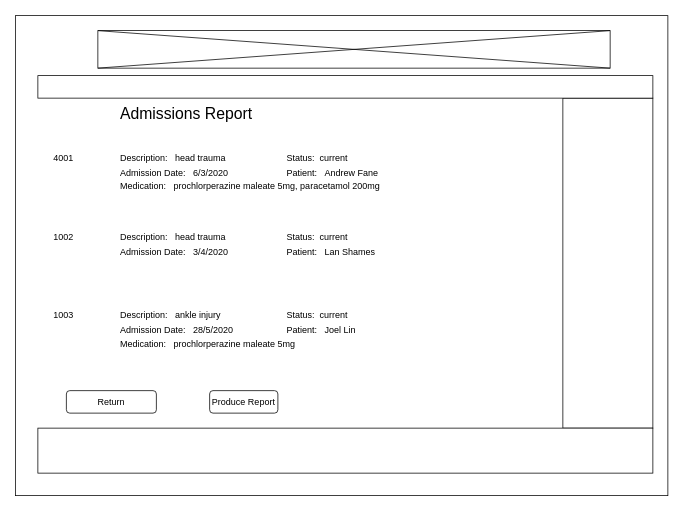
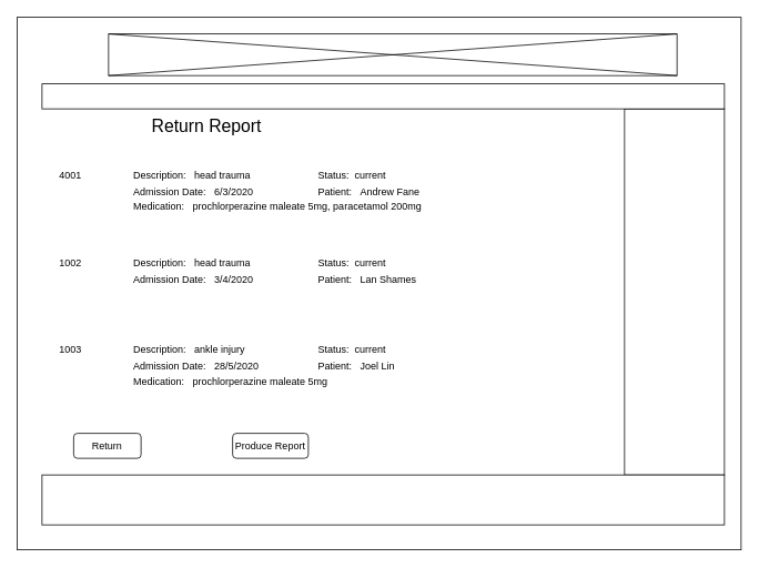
  <mxCell id="0" />
  <mxCell id="1" parent="0" />
  <mxCell id="2" value="" style="rounded=0;whiteSpace=wrap;html=1;" parent="1" vertex="1"><mxGeometry x="20" y="20" width="870" height="640" as="geometry" /></mxCell>
- <mxCell id="3" value="Admissions Report" style="text;html=1;strokeColor=none;fillColor=none;align=center;verticalAlign=middle;whiteSpace=wrap;rounded=0;fontSize=21;" parent="1" vertex="1"><mxGeometry x="154.5" y="140" width="185.5" height="20" as="geometry" /></mxCell>
+ <mxCell id="3" value="Return Report" style="text;html=1;strokeColor=none;fillColor=none;align=center;verticalAlign=middle;whiteSpace=wrap;rounded=0;fontSize=21;" parent="1" vertex="1"><mxGeometry x="154.5" y="140" width="185.5" height="20" as="geometry" /></mxCell>
  <mxCell id="4" value="4001" style="text;html=1;strokeColor=none;fillColor=none;align=left;verticalAlign=middle;whiteSpace=wrap;rounded=0;" parent="1" vertex="1"><mxGeometry x="69" y="200" width="100" height="20" as="geometry" /></mxCell>
  <mxCell id="5" value="Description:&amp;nbsp; &amp;nbsp;&lt;span style=&quot;font-family: &amp;#34;arial&amp;#34; , sans-serif&quot;&gt;head trauma&lt;/span&gt;" style="text;html=1;strokeColor=none;fillColor=none;align=left;verticalAlign=middle;whiteSpace=wrap;rounded=0;" parent="1" vertex="1"><mxGeometry x="157.88" y="200" width="202.12" height="20" as="geometry" /></mxCell>
  <mxCell id="6" value="Admission Date:&amp;nbsp; &amp;nbsp;6/3/2020" style="text;html=1;strokeColor=none;fillColor=none;align=left;verticalAlign=middle;whiteSpace=wrap;rounded=0;" parent="1" vertex="1"><mxGeometry x="157.5" y="220" width="222.5" height="20" as="geometry" /></mxCell>
  <mxCell id="7" value="Produce Report" style="rounded=1;whiteSpace=wrap;html=1;align=center;" parent="1" vertex="1"><mxGeometry x="279" y="520" width="91" height="30" as="geometry" /></mxCell>
- <mxCell id="8" value="Return" style="rounded=1;whiteSpace=wrap;html=1;align=center;" parent="1" vertex="1"><mxGeometry x="88" y="520" width="120" height="30" as="geometry" /></mxCell>
+ <mxCell id="8" value="Return" style="rounded=1;whiteSpace=wrap;html=1;align=center;" parent="1" vertex="1"><mxGeometry x="88" y="520" width="81" height="30" as="geometry" /></mxCell>
  <mxCell id="9" value="" style="rounded=0;whiteSpace=wrap;html=1;fontSize=21;align=center;" parent="1" vertex="1"><mxGeometry x="750" y="130" width="120" height="440" as="geometry" /></mxCell>
  <mxCell id="10" value="" style="rounded=0;whiteSpace=wrap;html=1;fontSize=21;align=center;" parent="1" vertex="1"><mxGeometry x="50" y="100" width="820" height="30" as="geometry" /></mxCell>
  <mxCell id="11" value="" style="rounded=0;whiteSpace=wrap;html=1;fontSize=21;align=center;" parent="1" vertex="1"><mxGeometry x="50" y="570" width="820" height="60" as="geometry" /></mxCell>
  <mxCell id="12" value="" style="verticalLabelPosition=bottom;html=1;verticalAlign=top;align=center;shape=mxgraph.floorplan.elevator;fontSize=21;" parent="1" vertex="1"><mxGeometry x="130" y="40" width="683" height="50" as="geometry" /></mxCell>
  <mxCell id="13" value="Status:&amp;nbsp; current" style="text;html=1;strokeColor=none;fillColor=none;align=left;verticalAlign=middle;whiteSpace=wrap;rounded=0;" parent="1" vertex="1"><mxGeometry x="380" y="200" width="130" height="20" as="geometry" /></mxCell>
  <mxCell id="14" value="Patient:&amp;nbsp; &amp;nbsp;Andrew Fane" style="text;html=1;strokeColor=none;fillColor=none;align=left;verticalAlign=middle;whiteSpace=wrap;rounded=0;" vertex="1" parent="1"><mxGeometry x="380" y="220" width="202.12" height="20" as="geometry" /></mxCell>
  <mxCell id="15" value="Medication:&amp;nbsp; &amp;nbsp;&lt;span lang=&quot;EN-GB&quot; style=&quot;font-size: 12px ; font-family: &amp;#34;arial&amp;#34; , sans-serif&quot;&gt;p&lt;/span&gt;&lt;span lang=&quot;EN-NZ&quot; style=&quot;font-size: 12px ; font-family: &amp;#34;arial&amp;#34; , sans-serif&quot;&gt;rochlorperazine maleate 5mg,&amp;nbsp;&lt;span lang=&quot;EN-NZ&quot; style=&quot;font-size: 12px ; font-family: &amp;#34;arial&amp;#34; , sans-serif&quot;&gt;paracetamol 200mg&amp;nbsp;&lt;/span&gt;&lt;br style=&quot;font-size: 12px&quot;&gt;&amp;nbsp;&lt;/span&gt;" style="text;html=1;strokeColor=none;fillColor=none;align=left;verticalAlign=middle;whiteSpace=wrap;rounded=0;fontSize=12;" vertex="1" parent="1"><mxGeometry x="157.5" y="240" width="402.5" height="30" as="geometry" /></mxCell>
  <mxCell id="16" value="1002" style="text;html=1;strokeColor=none;fillColor=none;align=left;verticalAlign=middle;whiteSpace=wrap;rounded=0;" vertex="1" parent="1"><mxGeometry x="69" y="305" width="100" height="20" as="geometry" /></mxCell>
  <mxCell id="17" value="Description:&amp;nbsp; &amp;nbsp;&lt;span style=&quot;font-family: &amp;#34;arial&amp;#34; , sans-serif&quot;&gt;head trauma&lt;/span&gt;" style="text;html=1;strokeColor=none;fillColor=none;align=left;verticalAlign=middle;whiteSpace=wrap;rounded=0;" vertex="1" parent="1"><mxGeometry x="157.88" y="305" width="202.12" height="20" as="geometry" /></mxCell>
  <mxCell id="18" value="Admission Date:&amp;nbsp; &amp;nbsp;3/4/2020" style="text;html=1;strokeColor=none;fillColor=none;align=left;verticalAlign=middle;whiteSpace=wrap;rounded=0;" vertex="1" parent="1"><mxGeometry x="157.5" y="325" width="222.5" height="20" as="geometry" /></mxCell>
  <mxCell id="19" value="Status:&amp;nbsp; current" style="text;html=1;strokeColor=none;fillColor=none;align=left;verticalAlign=middle;whiteSpace=wrap;rounded=0;" vertex="1" parent="1"><mxGeometry x="380" y="305" width="130" height="20" as="geometry" /></mxCell>
  <mxCell id="20" value="Patient:&amp;nbsp; &amp;nbsp;Lan Shames" style="text;html=1;strokeColor=none;fillColor=none;align=left;verticalAlign=middle;whiteSpace=wrap;rounded=0;" vertex="1" parent="1"><mxGeometry x="380" y="325" width="202.12" height="20" as="geometry" /></mxCell>
  <mxCell id="21" value="1003" style="text;html=1;strokeColor=none;fillColor=none;align=left;verticalAlign=middle;whiteSpace=wrap;rounded=0;" vertex="1" parent="1"><mxGeometry x="69" y="410" width="100" height="20" as="geometry" /></mxCell>
  <mxCell id="22" value="Description:&amp;nbsp; &amp;nbsp;&lt;span style=&quot;font-family: &amp;#34;arial&amp;#34; , sans-serif&quot;&gt;ankle injury&lt;/span&gt;" style="text;html=1;strokeColor=none;fillColor=none;align=left;verticalAlign=middle;whiteSpace=wrap;rounded=0;" vertex="1" parent="1"><mxGeometry x="157.88" y="410" width="202.12" height="20" as="geometry" /></mxCell>
  <mxCell id="23" value="Admission Date:&amp;nbsp; &amp;nbsp;28/5/2020" style="text;html=1;strokeColor=none;fillColor=none;align=left;verticalAlign=middle;whiteSpace=wrap;rounded=0;" vertex="1" parent="1"><mxGeometry x="157.5" y="430" width="222.5" height="20" as="geometry" /></mxCell>
  <mxCell id="24" value="Status:&amp;nbsp; current" style="text;html=1;strokeColor=none;fillColor=none;align=left;verticalAlign=middle;whiteSpace=wrap;rounded=0;" vertex="1" parent="1"><mxGeometry x="380" y="410" width="130" height="20" as="geometry" /></mxCell>
  <mxCell id="25" value="Patient:&amp;nbsp; &amp;nbsp;Joel Lin" style="text;html=1;strokeColor=none;fillColor=none;align=left;verticalAlign=middle;whiteSpace=wrap;rounded=0;" vertex="1" parent="1"><mxGeometry x="380" y="430" width="202.12" height="20" as="geometry" /></mxCell>
  <mxCell id="26" value="Medication:&amp;nbsp; &amp;nbsp;&lt;span lang=&quot;EN-GB&quot; style=&quot;font-size: 12px ; font-family: &amp;#34;arial&amp;#34; , sans-serif&quot;&gt;p&lt;/span&gt;&lt;span lang=&quot;EN-NZ&quot; style=&quot;font-size: 12px ; font-family: &amp;#34;arial&amp;#34; , sans-serif&quot;&gt;rochlorperazine maleate 5mg&lt;span lang=&quot;EN-NZ&quot; style=&quot;font-size: 12px ; font-family: &amp;#34;arial&amp;#34; , sans-serif&quot;&gt;&amp;nbsp;&lt;/span&gt;&lt;br style=&quot;font-size: 12px&quot;&gt;&amp;nbsp;&lt;/span&gt;" style="text;html=1;strokeColor=none;fillColor=none;align=left;verticalAlign=middle;whiteSpace=wrap;rounded=0;fontSize=12;" vertex="1" parent="1"><mxGeometry x="157.5" y="450" width="402.5" height="30" as="geometry" /></mxCell>
